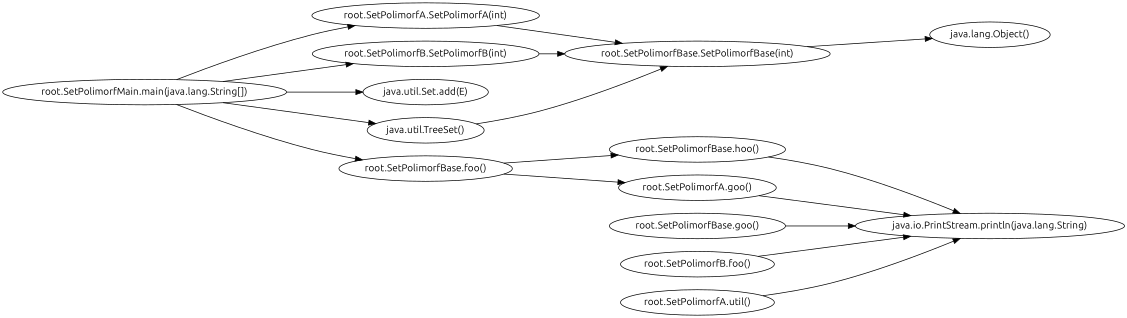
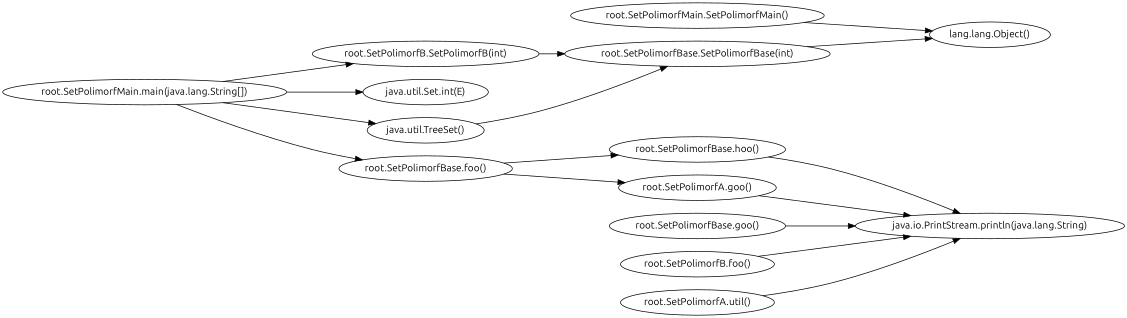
  digraph {
    fontname=Ubuntu
    rankdir=LR
    node [fontname=Ubuntu]
    edge [fontname=Ubuntu]
-   n1 [label="root.SetPolimorfA.SetPolimorfA(int)"]
    n2 [label="root.SetPolimorfBase.SetPolimorfBase(int)"]
-   n3 [label="java.lang.Object()"]
+   n3 [label="lang.lang.Object()"]
    n4 [label="root.SetPolimorfB.SetPolimorfB(int)"]
-   n6 [label="java.util.Set.add(E)"]
+   n5 [label="root.SetPolimorfMain.SetPolimorfMain()"]
+   n6 [label="java.util.Set.int(E)"]
    n7 [label="root.SetPolimorfBase.foo()"]
    n8 [label="root.SetPolimorfBase.hoo()"]
    n9 [label="root.SetPolimorfA.goo()"]
    n10 [label="root.SetPolimorfBase.goo()"]
    n11 [label="java.io.PrintStream.println(java.lang.String)"]
    n12 [label="root.SetPolimorfB.foo()"]
    n13 [label="root.SetPolimorfA.util()"]
    n14 [label="java.util.TreeSet()"]
    n15 [label="root.SetPolimorfMain.main(java.lang.String[])"]
-   n1 -> n2
    n2 -> n3
    n4 -> n2
+   n5 -> n3
    n7 -> n8
    n7 -> n9
    n8 -> n11
    n9 -> n11
    n10 -> n11
    n12 -> n11
    n13 -> n11
    n14 -> n2
-   n15 -> n1
    n15 -> n4
    n15 -> n6
    n15 -> n7
    n15 -> n14
  }
